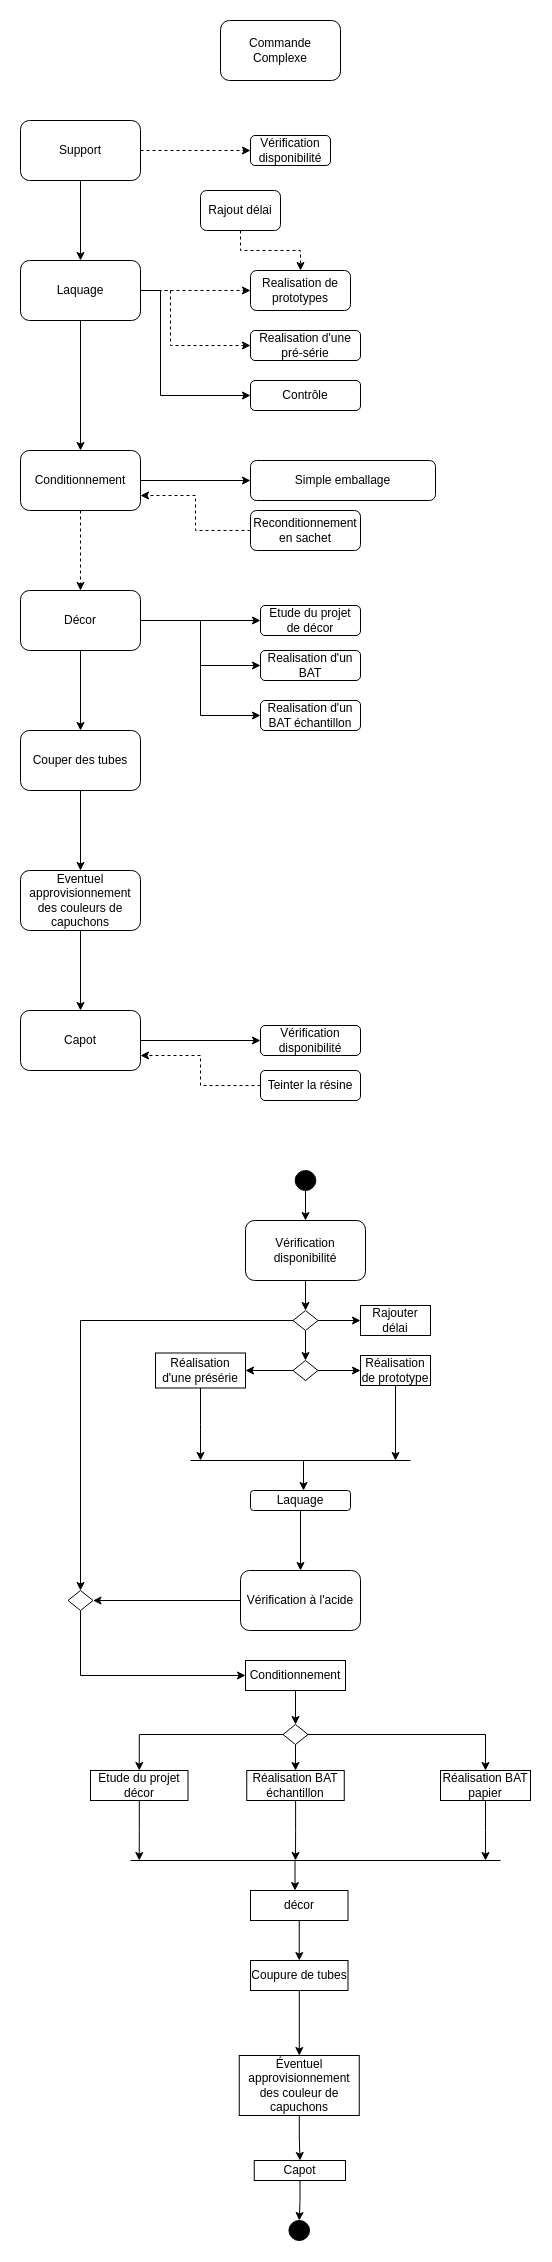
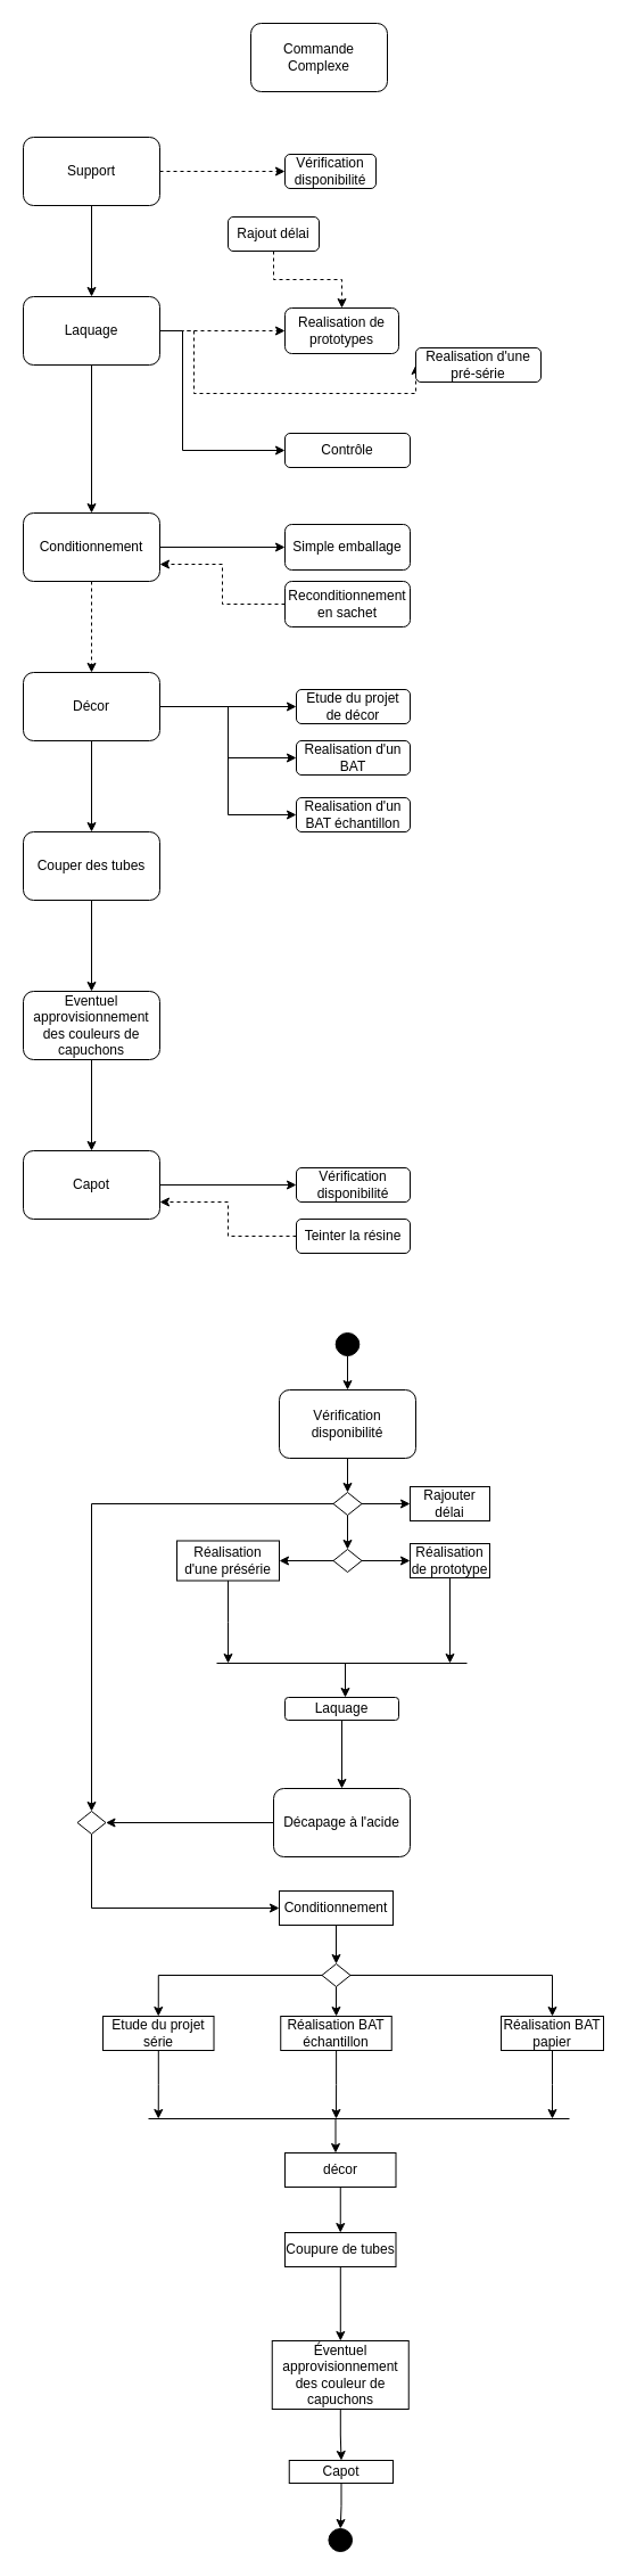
  <mxCell id="0" />
  <mxCell id="1" parent="0" />
  <mxCell id="2" value="Commande Complexe" style="rounded=1;whiteSpace=wrap;html=1;" vertex="1" parent="1"><mxGeometry x="220" y="20" width="120" height="60" as="geometry" /></mxCell>
  <mxCell id="3" value="" style="edgeStyle=orthogonalEdgeStyle;rounded=0;orthogonalLoop=1;jettySize=auto;html=1;dashed=1;" edge="1" parent="1" source="5" target="6"><mxGeometry relative="1" as="geometry" /></mxCell>
  <mxCell id="4" value="" style="edgeStyle=orthogonalEdgeStyle;rounded=0;orthogonalLoop=1;jettySize=auto;html=1;" edge="1" parent="1" source="5" target="11"><mxGeometry relative="1" as="geometry" /></mxCell>
  <mxCell id="5" value="Support" style="rounded=1;whiteSpace=wrap;html=1;" vertex="1" parent="1"><mxGeometry x="20" y="120" width="120" height="60" as="geometry" /></mxCell>
  <mxCell id="6" value="Vérification disponibilité" style="whiteSpace=wrap;html=1;rounded=1;" vertex="1" parent="1"><mxGeometry x="250" y="135" width="80" height="30" as="geometry" /></mxCell>
  <mxCell id="7" value="" style="edgeStyle=orthogonalEdgeStyle;rounded=0;orthogonalLoop=1;jettySize=auto;html=1;" edge="1" parent="1" source="11" target="14"><mxGeometry relative="1" as="geometry" /></mxCell>
  <mxCell id="8" value="" style="edgeStyle=orthogonalEdgeStyle;rounded=0;orthogonalLoop=1;jettySize=auto;html=1;dashed=1;" edge="1" parent="1" source="11" target="15"><mxGeometry relative="1" as="geometry" /></mxCell>
  <mxCell id="9" style="edgeStyle=orthogonalEdgeStyle;rounded=0;orthogonalLoop=1;jettySize=auto;html=1;exitX=1;exitY=0.5;exitDx=0;exitDy=0;entryX=0;entryY=0.5;entryDx=0;entryDy=0;dashed=1;" edge="1" parent="1" source="11" target="16"><mxGeometry relative="1" as="geometry"><Array as="points"><mxPoint x="170" y="290" /><mxPoint x="170" y="345" /></Array></mxGeometry></mxCell>
  <mxCell id="10" style="edgeStyle=orthogonalEdgeStyle;rounded=0;orthogonalLoop=1;jettySize=auto;html=1;entryX=0;entryY=0.5;entryDx=0;entryDy=0;" edge="1" parent="1" source="11" target="17"><mxGeometry relative="1" as="geometry"><Array as="points"><mxPoint x="160" y="290" /><mxPoint x="160" y="395" /></Array></mxGeometry></mxCell>
  <mxCell id="11" value="Laquage" style="whiteSpace=wrap;html=1;rounded=1;" vertex="1" parent="1"><mxGeometry x="20" y="260" width="120" height="60" as="geometry" /></mxCell>
  <mxCell id="12" value="" style="edgeStyle=orthogonalEdgeStyle;rounded=0;orthogonalLoop=1;jettySize=auto;html=1;" edge="1" parent="1" source="14" target="20"><mxGeometry relative="1" as="geometry" /></mxCell>
  <mxCell id="13" value="" style="edgeStyle=orthogonalEdgeStyle;rounded=0;orthogonalLoop=1;jettySize=auto;html=1;dashed=1;" edge="1" parent="1" source="14" target="27"><mxGeometry relative="1" as="geometry" /></mxCell>
  <mxCell id="14" value="Conditionnement" style="whiteSpace=wrap;html=1;rounded=1;" vertex="1" parent="1"><mxGeometry x="20" y="450" width="120" height="60" as="geometry" /></mxCell>
  <mxCell id="15" value="Realisation de prototypes" style="whiteSpace=wrap;html=1;rounded=1;" vertex="1" parent="1"><mxGeometry x="250" y="270" width="100" height="40" as="geometry" /></mxCell>
- <mxCell id="16" value="Realisation d'une pré-série" style="whiteSpace=wrap;html=1;rounded=1;" vertex="1" parent="1"><mxGeometry x="250" y="330" width="110" height="30" as="geometry" /></mxCell>
+ <mxCell id="16" value="Realisation d'une pré-série" style="whiteSpace=wrap;html=1;rounded=1;" vertex="1" parent="1"><mxGeometry x="365" y="305" width="110" height="30" as="geometry" /></mxCell>
  <mxCell id="17" value="Contrôle" style="whiteSpace=wrap;html=1;rounded=1;" vertex="1" parent="1"><mxGeometry x="250" y="380" width="110" height="30" as="geometry" /></mxCell>
  <mxCell id="18" style="edgeStyle=orthogonalEdgeStyle;rounded=0;orthogonalLoop=1;jettySize=auto;html=1;dashed=1;" edge="1" parent="1" source="19" target="15"><mxGeometry relative="1" as="geometry" /></mxCell>
- <mxCell id="19" value="Rajout délai" style="whiteSpace=wrap;html=1;rounded=1;" vertex="1" parent="1"><mxGeometry x="200" y="190" width="80" height="40" as="geometry" /></mxCell>
- <mxCell id="20" value="Simple emballage" style="whiteSpace=wrap;html=1;rounded=1;" vertex="1" parent="1"><mxGeometry x="250" y="460" width="185" height="40" as="geometry" /></mxCell>
+ <mxCell id="19" value="Rajout délai" style="whiteSpace=wrap;html=1;rounded=1;" vertex="1" parent="1"><mxGeometry x="200" y="190" width="80" height="30" as="geometry" /></mxCell>
+ <mxCell id="20" value="Simple emballage" style="whiteSpace=wrap;html=1;rounded=1;" vertex="1" parent="1"><mxGeometry x="250" y="460" width="110" height="40" as="geometry" /></mxCell>
  <mxCell id="21" style="edgeStyle=orthogonalEdgeStyle;rounded=0;orthogonalLoop=1;jettySize=auto;html=1;entryX=1;entryY=0.75;entryDx=0;entryDy=0;dashed=1;" edge="1" parent="1" source="22" target="14"><mxGeometry relative="1" as="geometry" /></mxCell>
  <mxCell id="22" value="Reconditionnement en sachet" style="whiteSpace=wrap;html=1;rounded=1;" vertex="1" parent="1"><mxGeometry x="250" y="510" width="110" height="40" as="geometry" /></mxCell>
  <mxCell id="23" value="" style="edgeStyle=orthogonalEdgeStyle;rounded=0;orthogonalLoop=1;jettySize=auto;html=1;" edge="1" parent="1" source="27" target="28"><mxGeometry relative="1" as="geometry" /></mxCell>
  <mxCell id="24" style="edgeStyle=orthogonalEdgeStyle;rounded=0;orthogonalLoop=1;jettySize=auto;html=1;entryX=0;entryY=0.5;entryDx=0;entryDy=0;" edge="1" parent="1" source="27" target="29"><mxGeometry relative="1" as="geometry" /></mxCell>
  <mxCell id="25" style="edgeStyle=orthogonalEdgeStyle;rounded=0;orthogonalLoop=1;jettySize=auto;html=1;entryX=0;entryY=0.5;entryDx=0;entryDy=0;" edge="1" parent="1" source="27" target="30"><mxGeometry relative="1" as="geometry" /></mxCell>
  <mxCell id="26" value="" style="edgeStyle=orthogonalEdgeStyle;rounded=0;orthogonalLoop=1;jettySize=auto;html=1;" edge="1" parent="1" source="27" target="32"><mxGeometry relative="1" as="geometry" /></mxCell>
  <mxCell id="27" value="Décor" style="whiteSpace=wrap;html=1;rounded=1;" vertex="1" parent="1"><mxGeometry x="20" y="590" width="120" height="60" as="geometry" /></mxCell>
  <mxCell id="28" value="Etude du projet de décor" style="whiteSpace=wrap;html=1;rounded=1;" vertex="1" parent="1"><mxGeometry x="260" y="605" width="100" height="30" as="geometry" /></mxCell>
  <mxCell id="29" value="Realisation d'un BAT" style="whiteSpace=wrap;html=1;rounded=1;" vertex="1" parent="1"><mxGeometry x="260" y="650" width="100" height="30" as="geometry" /></mxCell>
  <mxCell id="30" value="Realisation d'un BAT échantillon" style="whiteSpace=wrap;html=1;rounded=1;" vertex="1" parent="1"><mxGeometry x="260" y="700" width="100" height="30" as="geometry" /></mxCell>
  <mxCell id="31" value="" style="edgeStyle=orthogonalEdgeStyle;rounded=0;orthogonalLoop=1;jettySize=auto;html=1;" edge="1" parent="1" source="32" target="34"><mxGeometry relative="1" as="geometry" /></mxCell>
  <mxCell id="32" value="Couper des tubes" style="whiteSpace=wrap;html=1;rounded=1;" vertex="1" parent="1"><mxGeometry x="20" y="730" width="120" height="60" as="geometry" /></mxCell>
  <mxCell id="33" value="" style="edgeStyle=orthogonalEdgeStyle;rounded=0;orthogonalLoop=1;jettySize=auto;html=1;" edge="1" parent="1" source="34" target="36"><mxGeometry relative="1" as="geometry" /></mxCell>
  <mxCell id="34" value="Eventuel approvisionnement des couleurs de capuchons" style="whiteSpace=wrap;html=1;rounded=1;" vertex="1" parent="1"><mxGeometry x="20" y="870" width="120" height="60" as="geometry" /></mxCell>
  <mxCell id="35" value="" style="edgeStyle=orthogonalEdgeStyle;rounded=0;orthogonalLoop=1;jettySize=auto;html=1;" edge="1" parent="1" source="36" target="37"><mxGeometry relative="1" as="geometry" /></mxCell>
  <mxCell id="36" value="Capot" style="whiteSpace=wrap;html=1;rounded=1;" vertex="1" parent="1"><mxGeometry x="20" y="1010" width="120" height="60" as="geometry" /></mxCell>
  <mxCell id="37" value="Vérification disponibilité" style="whiteSpace=wrap;html=1;rounded=1;" vertex="1" parent="1"><mxGeometry x="260" y="1025" width="100" height="30" as="geometry" /></mxCell>
  <mxCell id="38" style="edgeStyle=orthogonalEdgeStyle;rounded=0;orthogonalLoop=1;jettySize=auto;html=1;entryX=1;entryY=0.75;entryDx=0;entryDy=0;dashed=1;" edge="1" parent="1" source="39" target="36"><mxGeometry relative="1" as="geometry" /></mxCell>
  <mxCell id="39" value="Teinter la résine" style="whiteSpace=wrap;html=1;rounded=1;" vertex="1" parent="1"><mxGeometry x="260" y="1070" width="100" height="30" as="geometry" /></mxCell>
  <mxCell id="40" value="" style="edgeStyle=orthogonalEdgeStyle;rounded=0;orthogonalLoop=1;jettySize=auto;html=1;" edge="1" parent="1" source="41" target="45"><mxGeometry relative="1" as="geometry" /></mxCell>
  <mxCell id="41" value="Vérification disponibilité" style="rounded=1;whiteSpace=wrap;html=1;" vertex="1" parent="1"><mxGeometry x="245" y="1220" width="120" height="60" as="geometry" /></mxCell>
  <mxCell id="42" value="" style="edgeStyle=orthogonalEdgeStyle;rounded=0;orthogonalLoop=1;jettySize=auto;html=1;" edge="1" parent="1" source="45" target="46"><mxGeometry relative="1" as="geometry" /></mxCell>
  <mxCell id="43" value="" style="edgeStyle=orthogonalEdgeStyle;rounded=0;orthogonalLoop=1;jettySize=auto;html=1;" edge="1" parent="1" source="45" target="49"><mxGeometry relative="1" as="geometry" /></mxCell>
  <mxCell id="44" style="edgeStyle=orthogonalEdgeStyle;rounded=0;orthogonalLoop=1;jettySize=auto;html=1;entryX=0.5;entryY=0;entryDx=0;entryDy=0;" edge="1" parent="1" source="45" target="61"><mxGeometry relative="1" as="geometry" /></mxCell>
  <mxCell id="45" value="" style="rhombus;whiteSpace=wrap;html=1;rounded=1;arcSize=0;" vertex="1" parent="1"><mxGeometry x="292.5" y="1310" width="25" height="20" as="geometry" /></mxCell>
  <mxCell id="46" value="Rajouter délai" style="whiteSpace=wrap;html=1;rounded=1;arcSize=0;" vertex="1" parent="1"><mxGeometry x="360" y="1305" width="70" height="30" as="geometry" /></mxCell>
  <mxCell id="47" value="" style="edgeStyle=orthogonalEdgeStyle;rounded=0;orthogonalLoop=1;jettySize=auto;html=1;" edge="1" parent="1" source="49" target="51"><mxGeometry relative="1" as="geometry" /></mxCell>
  <mxCell id="48" value="" style="edgeStyle=orthogonalEdgeStyle;rounded=0;orthogonalLoop=1;jettySize=auto;html=1;" edge="1" parent="1" source="49" target="53"><mxGeometry relative="1" as="geometry" /></mxCell>
  <mxCell id="49" value="" style="rhombus;whiteSpace=wrap;html=1;rounded=1;arcSize=0;" vertex="1" parent="1"><mxGeometry x="292.5" y="1360" width="25" height="20" as="geometry" /></mxCell>
  <mxCell id="50" style="edgeStyle=orthogonalEdgeStyle;rounded=0;orthogonalLoop=1;jettySize=auto;html=1;" edge="1" parent="1" source="51"><mxGeometry relative="1" as="geometry"><mxPoint x="395" y="1460" as="targetPoint" /></mxGeometry></mxCell>
  <mxCell id="51" value="Réalisation de prototype" style="whiteSpace=wrap;html=1;rounded=1;arcSize=0;" vertex="1" parent="1"><mxGeometry x="360" y="1355" width="70" height="30" as="geometry" /></mxCell>
  <mxCell id="52" style="edgeStyle=orthogonalEdgeStyle;rounded=0;orthogonalLoop=1;jettySize=auto;html=1;" edge="1" parent="1" source="53"><mxGeometry relative="1" as="geometry"><mxPoint x="200" y="1460" as="targetPoint" /></mxGeometry></mxCell>
  <mxCell id="53" value="Réalisation d'une présérie" style="whiteSpace=wrap;html=1;rounded=1;arcSize=0;" vertex="1" parent="1"><mxGeometry x="155" y="1352.5" width="90" height="35" as="geometry" /></mxCell>
  <mxCell id="54" value="" style="endArrow=none;html=1;rounded=0;" edge="1" parent="1"><mxGeometry width="50" height="50" relative="1" as="geometry"><mxPoint x="190" y="1460" as="sourcePoint" /><mxPoint x="410" y="1460" as="targetPoint" /></mxGeometry></mxCell>
  <mxCell id="55" value="" style="endArrow=classic;html=1;rounded=0;" edge="1" parent="1"><mxGeometry width="50" height="50" relative="1" as="geometry"><mxPoint x="303" y="1460" as="sourcePoint" /><mxPoint x="303" y="1490" as="targetPoint" /></mxGeometry></mxCell>
  <mxCell id="56" value="" style="edgeStyle=orthogonalEdgeStyle;rounded=0;orthogonalLoop=1;jettySize=auto;html=1;" edge="1" parent="1" source="57" target="59"><mxGeometry relative="1" as="geometry" /></mxCell>
  <mxCell id="57" value="Laquage" style="rounded=1;whiteSpace=wrap;html=1;" vertex="1" parent="1"><mxGeometry x="250" y="1490" width="100" height="20" as="geometry" /></mxCell>
  <mxCell id="58" style="edgeStyle=orthogonalEdgeStyle;rounded=0;orthogonalLoop=1;jettySize=auto;html=1;entryX=1;entryY=0.5;entryDx=0;entryDy=0;" edge="1" parent="1" source="59" target="61"><mxGeometry relative="1" as="geometry" /></mxCell>
- <mxCell id="59" value="Vérification à l'acide" style="whiteSpace=wrap;html=1;rounded=1;" vertex="1" parent="1"><mxGeometry x="240" y="1570" width="120" height="60" as="geometry" /></mxCell>
+ <mxCell id="59" value="Décapage à l'acide" style="whiteSpace=wrap;html=1;rounded=1;" vertex="1" parent="1"><mxGeometry x="240" y="1570" width="120" height="60" as="geometry" /></mxCell>
  <mxCell id="60" value="" style="edgeStyle=orthogonalEdgeStyle;rounded=0;orthogonalLoop=1;jettySize=auto;html=1;entryX=0;entryY=0.5;entryDx=0;entryDy=0;" edge="1" parent="1" source="61" target="63"><mxGeometry relative="1" as="geometry"><Array as="points"><mxPoint x="80" y="1675" /></Array></mxGeometry></mxCell>
  <mxCell id="61" value="" style="rhombus;whiteSpace=wrap;html=1;rounded=1;arcSize=0;" vertex="1" parent="1"><mxGeometry x="67.5" y="1590" width="25" height="20" as="geometry" /></mxCell>
  <mxCell id="62" style="edgeStyle=orthogonalEdgeStyle;rounded=0;orthogonalLoop=1;jettySize=auto;html=1;entryX=0.5;entryY=0;entryDx=0;entryDy=0;" edge="1" parent="1" source="63" target="67"><mxGeometry relative="1" as="geometry" /></mxCell>
  <mxCell id="63" value="Conditionnement" style="whiteSpace=wrap;html=1;rounded=1;arcSize=0;" vertex="1" parent="1"><mxGeometry x="245" y="1660" width="100" height="30" as="geometry" /></mxCell>
  <mxCell id="64" value="" style="edgeStyle=orthogonalEdgeStyle;rounded=0;orthogonalLoop=1;jettySize=auto;html=1;" edge="1" parent="1" source="67" target="69"><mxGeometry relative="1" as="geometry" /></mxCell>
  <mxCell id="65" value="" style="edgeStyle=orthogonalEdgeStyle;rounded=0;orthogonalLoop=1;jettySize=auto;html=1;" edge="1" parent="1" source="67" target="71"><mxGeometry relative="1" as="geometry" /></mxCell>
  <mxCell id="66" style="edgeStyle=orthogonalEdgeStyle;rounded=0;orthogonalLoop=1;jettySize=auto;html=1;entryX=0.5;entryY=0;entryDx=0;entryDy=0;" edge="1" parent="1" source="67" target="73"><mxGeometry relative="1" as="geometry" /></mxCell>
  <mxCell id="67" value="" style="rhombus;whiteSpace=wrap;html=1;rounded=1;arcSize=0;" vertex="1" parent="1"><mxGeometry x="282.5" y="1724" width="25" height="20" as="geometry" /></mxCell>
  <mxCell id="68" style="edgeStyle=orthogonalEdgeStyle;rounded=0;orthogonalLoop=1;jettySize=auto;html=1;" edge="1" parent="1" source="69"><mxGeometry relative="1" as="geometry"><mxPoint x="295" y="1860" as="targetPoint" /></mxGeometry></mxCell>
  <mxCell id="69" value="Réalisation BAT échantillon" style="whiteSpace=wrap;html=1;rounded=1;arcSize=0;" vertex="1" parent="1"><mxGeometry x="246.25" y="1770" width="97.5" height="30" as="geometry" /></mxCell>
  <mxCell id="70" style="edgeStyle=orthogonalEdgeStyle;rounded=0;orthogonalLoop=1;jettySize=auto;html=1;" edge="1" parent="1" source="71"><mxGeometry relative="1" as="geometry"><mxPoint x="485" y="1860" as="targetPoint" /></mxGeometry></mxCell>
  <mxCell id="71" value="Réalisation BAT papier" style="whiteSpace=wrap;html=1;rounded=1;arcSize=0;" vertex="1" parent="1"><mxGeometry x="440" y="1770" width="90" height="30" as="geometry" /></mxCell>
  <mxCell id="72" style="edgeStyle=orthogonalEdgeStyle;rounded=0;orthogonalLoop=1;jettySize=auto;html=1;" edge="1" parent="1" source="73"><mxGeometry relative="1" as="geometry"><mxPoint x="138.75" y="1860" as="targetPoint" /></mxGeometry></mxCell>
- <mxCell id="73" value="Etude du projet décor" style="whiteSpace=wrap;html=1;rounded=1;arcSize=0;" vertex="1" parent="1"><mxGeometry x="90" y="1770" width="97.5" height="30" as="geometry" /></mxCell>
+ <mxCell id="73" value="Etude du projet série" style="whiteSpace=wrap;html=1;rounded=1;arcSize=0;" vertex="1" parent="1"><mxGeometry x="90" y="1770" width="97.5" height="30" as="geometry" /></mxCell>
  <mxCell id="74" value="" style="endArrow=none;html=1;rounded=0;" edge="1" parent="1"><mxGeometry width="50" height="50" relative="1" as="geometry"><mxPoint x="130" y="1860" as="sourcePoint" /><mxPoint x="500" y="1860" as="targetPoint" /></mxGeometry></mxCell>
  <mxCell id="75" value="" style="endArrow=classic;html=1;rounded=0;" edge="1" parent="1"><mxGeometry width="50" height="50" relative="1" as="geometry"><mxPoint x="294.5" y="1860" as="sourcePoint" /><mxPoint x="294.5" y="1890" as="targetPoint" /></mxGeometry></mxCell>
  <mxCell id="76" value="" style="edgeStyle=orthogonalEdgeStyle;rounded=0;orthogonalLoop=1;jettySize=auto;html=1;" edge="1" parent="1" source="77" target="79"><mxGeometry relative="1" as="geometry" /></mxCell>
  <mxCell id="77" value="décor" style="whiteSpace=wrap;html=1;rounded=1;arcSize=0;" vertex="1" parent="1"><mxGeometry x="250" y="1890" width="97.5" height="30" as="geometry" /></mxCell>
  <mxCell id="78" value="" style="edgeStyle=orthogonalEdgeStyle;rounded=0;orthogonalLoop=1;jettySize=auto;html=1;" edge="1" parent="1" source="79" target="81"><mxGeometry relative="1" as="geometry" /></mxCell>
  <mxCell id="79" value="Coupure de tubes" style="whiteSpace=wrap;html=1;rounded=1;arcSize=0;" vertex="1" parent="1"><mxGeometry x="250" y="1960" width="97.5" height="30" as="geometry" /></mxCell>
  <mxCell id="80" value="" style="edgeStyle=orthogonalEdgeStyle;rounded=0;orthogonalLoop=1;jettySize=auto;html=1;" edge="1" parent="1" source="81" target="83"><mxGeometry relative="1" as="geometry" /></mxCell>
  <mxCell id="81" value="Éventuel approvisionnement des couleur de capuchons" style="whiteSpace=wrap;html=1;rounded=1;arcSize=0;" vertex="1" parent="1"><mxGeometry x="238.75" y="2055" width="120" height="60" as="geometry" /></mxCell>
  <mxCell id="82" value="" style="edgeStyle=orthogonalEdgeStyle;rounded=0;orthogonalLoop=1;jettySize=auto;html=1;" edge="1" parent="1" source="83" target="84"><mxGeometry relative="1" as="geometry" /></mxCell>
  <mxCell id="83" value="Capot" style="whiteSpace=wrap;html=1;rounded=1;arcSize=0;" vertex="1" parent="1"><mxGeometry x="253.75" y="2160" width="91.25" height="20" as="geometry" /></mxCell>
  <mxCell id="84" value="" style="ellipse;whiteSpace=wrap;html=1;rounded=1;arcSize=0;fillColor=#000000;" vertex="1" parent="1"><mxGeometry x="288.43" y="2220" width="20.63" height="20" as="geometry" /></mxCell>
  <mxCell id="85" value="" style="edgeStyle=orthogonalEdgeStyle;rounded=0;orthogonalLoop=1;jettySize=auto;html=1;" edge="1" parent="1" source="86" target="41"><mxGeometry relative="1" as="geometry" /></mxCell>
  <mxCell id="86" value="" style="ellipse;whiteSpace=wrap;html=1;rounded=1;arcSize=0;fillColor=#000000;" vertex="1" parent="1"><mxGeometry x="294.68" y="1170" width="20.63" height="20" as="geometry" /></mxCell>
